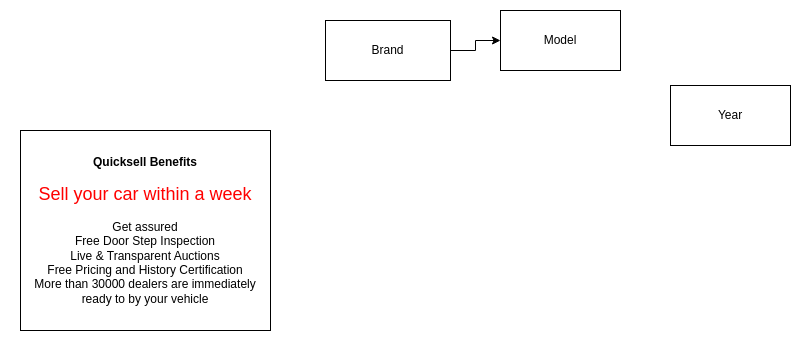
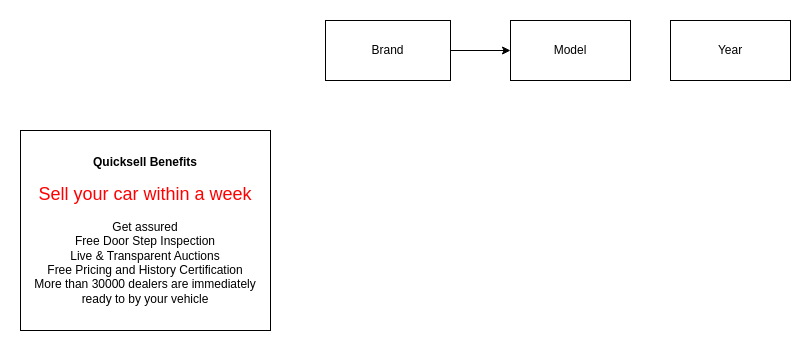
  <mxCell id="0" />
  <mxCell id="1" parent="0" />
  <mxCell id="2" style="edgeStyle=orthogonalEdgeStyle;rounded=0;orthogonalLoop=1;jettySize=auto;html=1;exitX=1;exitY=0.5;exitDx=0;exitDy=0;" parent="1" source="3" target="4" edge="1"><mxGeometry relative="1" as="geometry" /></mxCell>
  <mxCell id="3" value="Brand" style="rounded=0;whiteSpace=wrap;html=1;" parent="1" vertex="1"><mxGeometry x="325" y="20" width="125" height="60" as="geometry" /></mxCell>
- <mxCell id="4" value="Model" style="rounded=0;whiteSpace=wrap;html=1;" parent="1" vertex="1"><mxGeometry x="500" y="10" width="120" height="60" as="geometry" /></mxCell>
- <mxCell id="5" value="Year" style="rounded=0;whiteSpace=wrap;html=1;" parent="1" vertex="1"><mxGeometry x="670" y="85" width="120" height="60" as="geometry" /></mxCell>
+ <mxCell id="4" value="Model" style="rounded=0;whiteSpace=wrap;html=1;" parent="1" vertex="1"><mxGeometry x="510" y="20" width="120" height="60" as="geometry" /></mxCell>
+ <mxCell id="5" value="Year" style="rounded=0;whiteSpace=wrap;html=1;" parent="1" vertex="1"><mxGeometry x="670" y="20" width="120" height="60" as="geometry" /></mxCell>
  <mxCell id="6" value="&lt;div&gt;&lt;b&gt;&lt;font style=&quot;font-size: 12px&quot;&gt;Quicksell Benefits&lt;/font&gt;&lt;/b&gt;&lt;/div&gt;&lt;div&gt;&lt;br&gt;&lt;/div&gt;&lt;div&gt;&lt;font color=&quot;#ff0000&quot; style=&quot;font-size: 18px&quot;&gt;Sell your car within a week&lt;/font&gt;&lt;/div&gt;&lt;div&gt;&lt;span&gt;&lt;br&gt;&lt;/span&gt;&lt;/div&gt;&lt;div&gt;&lt;span&gt;Get assured&lt;/span&gt;&lt;br&gt;&lt;/div&gt;&lt;div&gt;Free Door Step Inspection&lt;/div&gt;&lt;div&gt;Live &amp;amp; Transparent Auctions&lt;/div&gt;&lt;div&gt;Free Pricing and History Certification&lt;/div&gt;&lt;div&gt;More than 30000 dealers are immediately ready to by your vehicle&lt;/div&gt;" style="rounded=0;whiteSpace=wrap;html=1;" parent="1" vertex="1"><mxGeometry x="20" y="130" width="250" height="200" as="geometry" /></mxCell>
